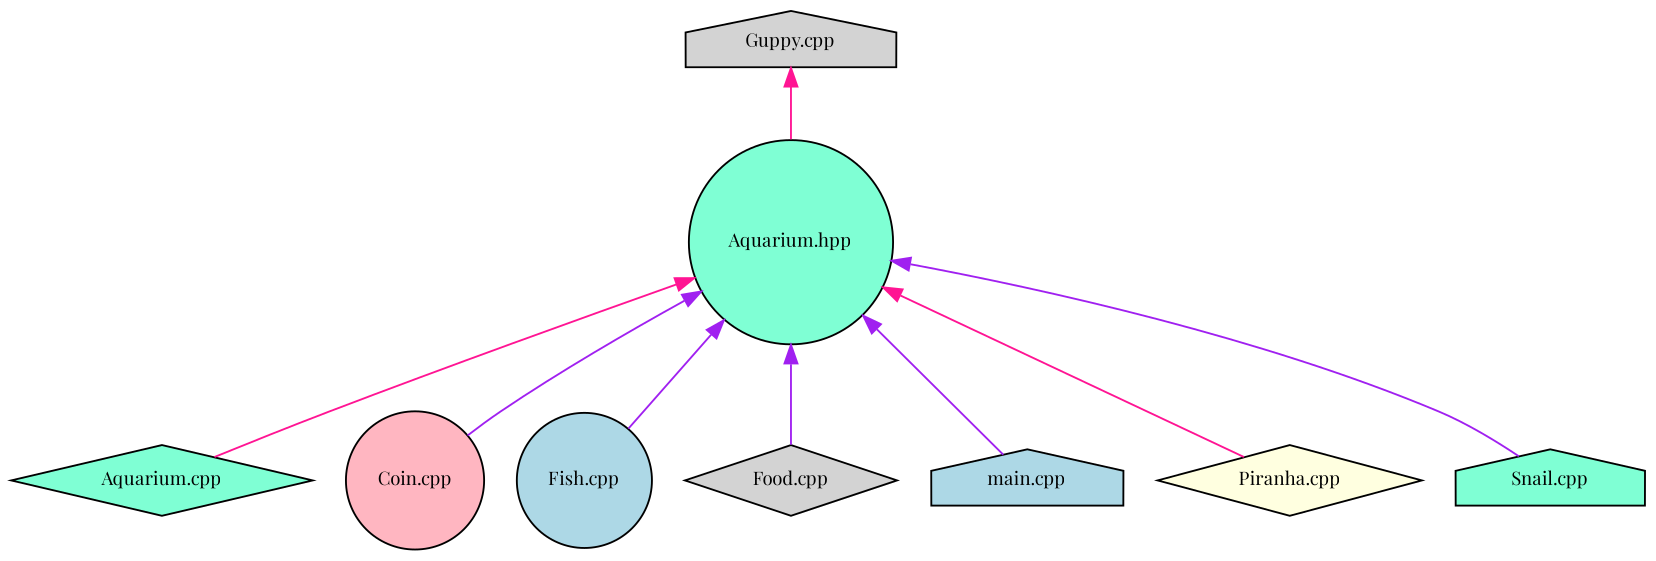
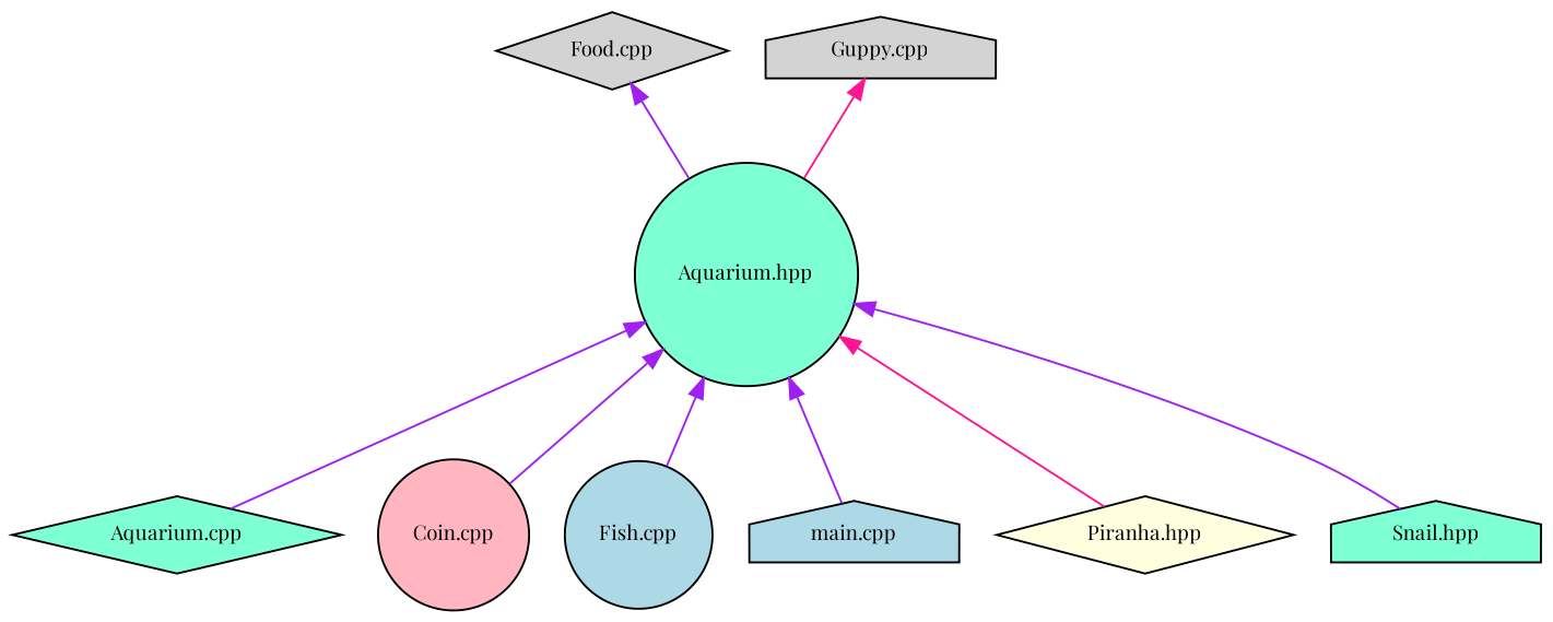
  digraph {
    fontname="Playfair Display"
    node [color=black fillcolor=aquamarine fontname="Playfair Display" fontsize=10 shape=circle style=filled]
    edge [color=purple dir=back fontname="Playfair Display" fontsize=10 labelfontname=Helvetica labelfontsize=10 style=solid]
    n1 [fontcolor=black height=0.2 label="Aquarium.hpp" width=0.4]
    n2 [height=0.2 label="Aquarium.cpp" shape=diamond width=0.4]
    n3 [fillcolor=lightpink height=0.2 label="Coin.cpp" width=0.4]
    n4 [fillcolor=lightblue height=0.2 label="Fish.cpp" width=0.4]
    n5 [fillcolor=lightgrey height=0.2 label="Food.cpp" shape=diamond width=0.4]
    n6 [fillcolor=lightblue height=0.2 label="main.cpp" shape=house width=0.4]
-   n7 [fillcolor=lightyellow height=0.2 label="Piranha.cpp" shape=diamond width=0.4]
-   n8 [height=0.2 label="Snail.cpp" shape=house width=0.4]
+   n7 [fillcolor=lightyellow height=0.2 label="Piranha.hpp" shape=diamond width=0.4]
+   n8 [height=0.2 label="Snail.hpp" shape=house width=0.4]
    n9 [fillcolor=lightgrey height=0.2 label="Guppy.cpp" shape=house width=0.4]
-   n1 -> n2 [color=deeppink]
+   n1 -> n2
    n1 -> n3
    n1 -> n4
-   n1 -> n5
+   n5 -> n1
    n1 -> n6
    n1 -> n7 [color=deeppink]
    n1 -> n8
    n9 -> n1 [color=deeppink]
  }
